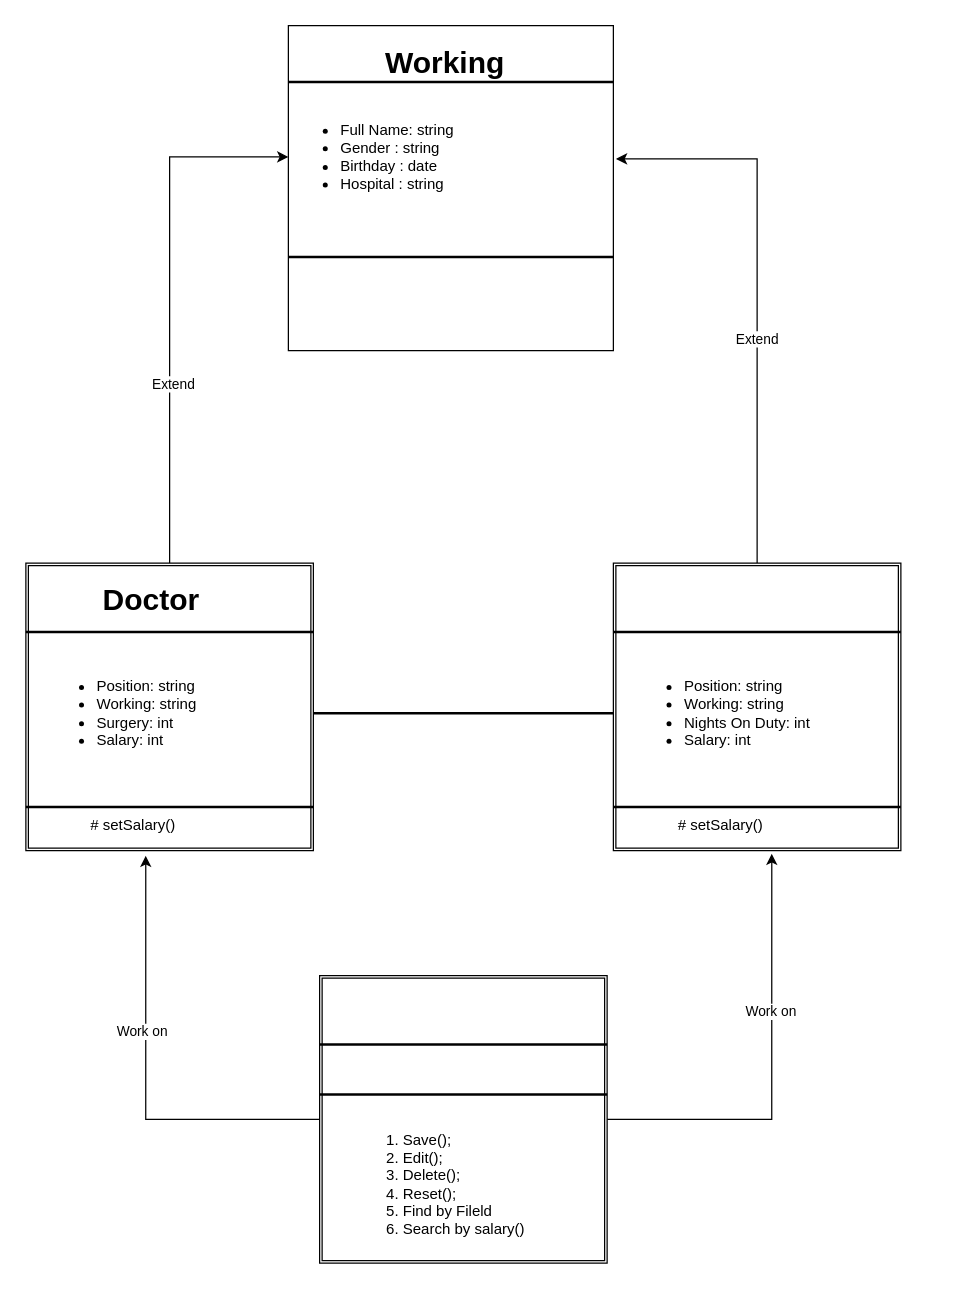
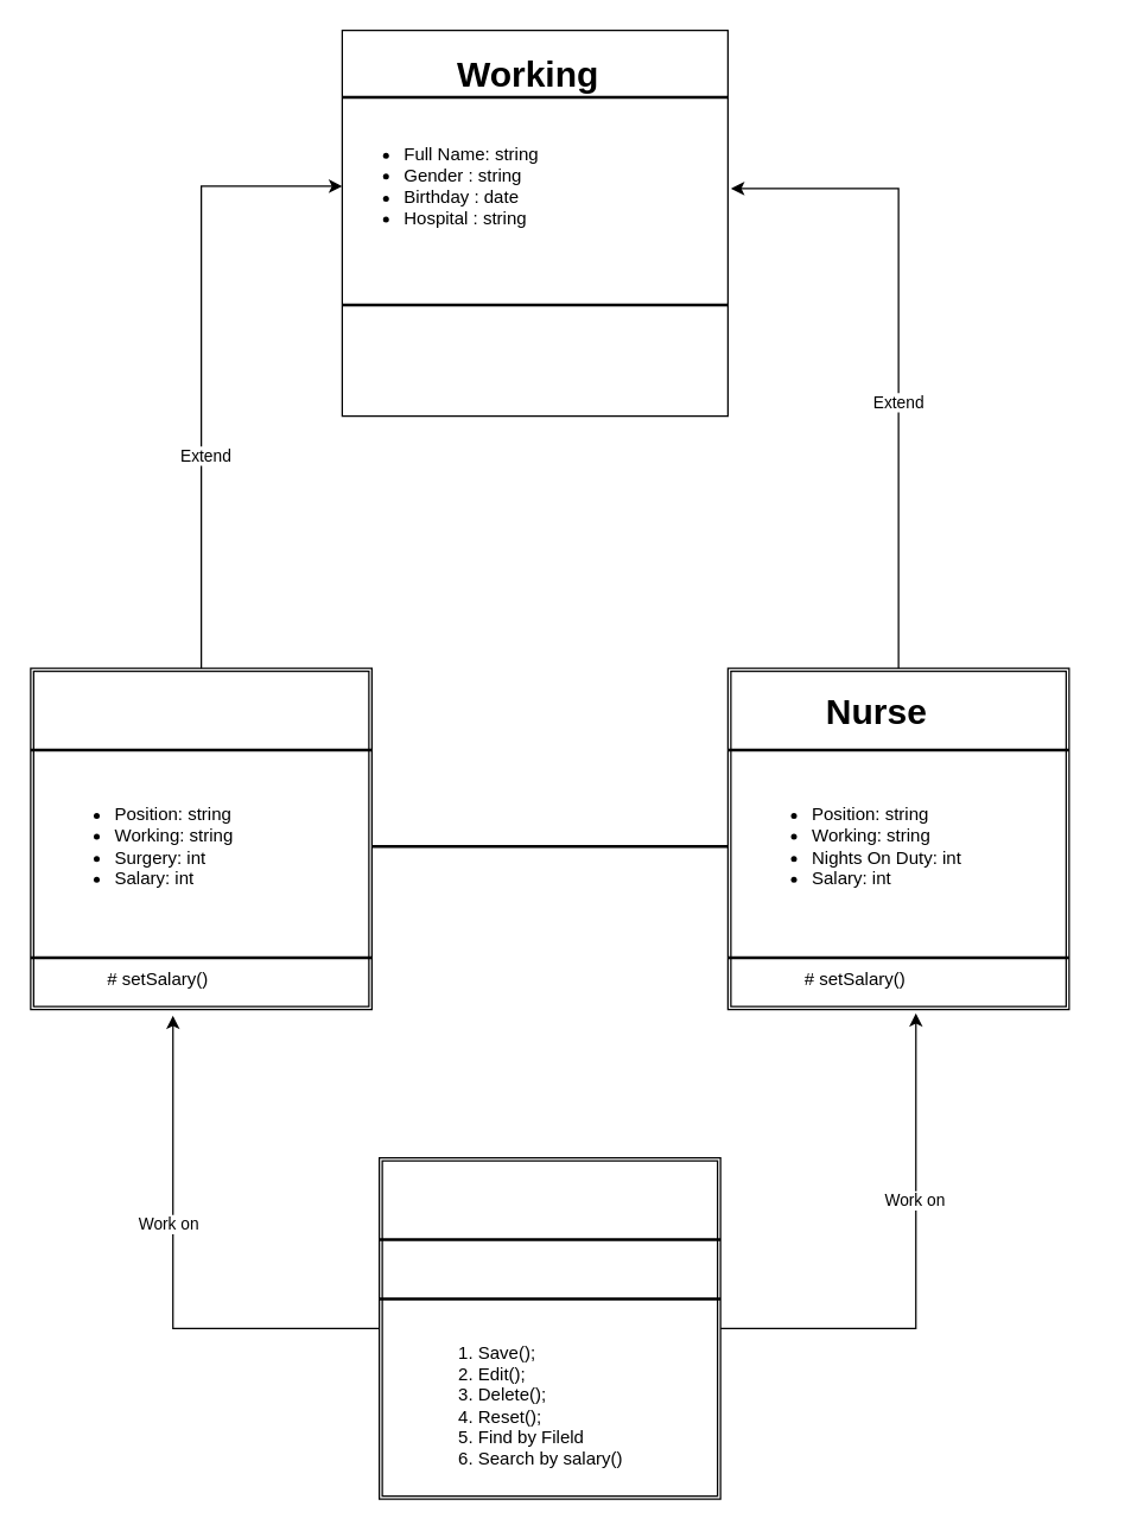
  <mxCell id="0" />
  <mxCell id="1" parent="0" />
  <mxCell id="2" value="" style="whiteSpace=wrap;html=1;aspect=fixed;" vertex="1" parent="1"><mxGeometry x="230" y="20" width="260" height="260" as="geometry" /></mxCell>
  <mxCell id="3" value="" style="line;strokeWidth=2;html=1;" vertex="1" parent="1"><mxGeometry x="230" y="200" width="260" height="10" as="geometry" /></mxCell>
  <mxCell id="4" value="" style="line;strokeWidth=2;html=1;" vertex="1" parent="1"><mxGeometry x="230" y="60" width="260" height="10" as="geometry" /></mxCell>
  <mxCell id="5" value="Working" style="text;strokeColor=none;fillColor=none;html=1;fontSize=24;fontStyle=1;verticalAlign=middle;align=center;" vertex="1" parent="1"><mxGeometry x="305" y="30" width="100" height="40" as="geometry" /></mxCell>
  <mxCell id="6" value="&lt;ul&gt;&lt;li&gt;Full Name: string&lt;/li&gt;&lt;li&gt;Gender : string&lt;/li&gt;&lt;li&gt;Birthday : date&lt;/li&gt;&lt;li&gt;Hospital : string&lt;/li&gt;&lt;/ul&gt;" style="text;strokeColor=none;fillColor=none;html=1;whiteSpace=wrap;verticalAlign=middle;overflow=hidden;" vertex="1" parent="1"><mxGeometry x="230" y="60" width="250" height="130" as="geometry" /></mxCell>
  <mxCell id="7" style="edgeStyle=orthogonalEdgeStyle;rounded=0;orthogonalLoop=1;jettySize=auto;html=1;exitX=0.5;exitY=0;exitDx=0;exitDy=0;entryX=0;entryY=0.5;entryDx=0;entryDy=0;" edge="1" parent="1" source="9" target="6"><mxGeometry relative="1" as="geometry" /></mxCell>
  <mxCell id="8" value="Extend" style="edgeLabel;html=1;align=center;verticalAlign=middle;resizable=0;points=[];" vertex="1" connectable="0" parent="7"><mxGeometry x="-0.312" y="-2" relative="1" as="geometry"><mxPoint as="offset" /></mxGeometry></mxCell>
  <mxCell id="9" value="" style="shape=ext;double=1;whiteSpace=wrap;html=1;aspect=fixed;" vertex="1" parent="1"><mxGeometry x="20" y="450" width="230" height="230" as="geometry" /></mxCell>
  <mxCell id="10" value="" style="line;strokeWidth=2;html=1;" vertex="1" parent="1"><mxGeometry x="20" y="500" width="230" height="10" as="geometry" /></mxCell>
- <mxCell id="11" value="Doctor" style="text;strokeColor=none;fillColor=none;html=1;fontSize=24;fontStyle=1;verticalAlign=middle;align=center;" vertex="1" parent="1"><mxGeometry x="70" y="460" width="100" height="40" as="geometry" /></mxCell>
  <mxCell id="12" value="&lt;ul&gt;&lt;li&gt;Position: string&lt;/li&gt;&lt;li&gt;Working: string&lt;/li&gt;&lt;li&gt;Surgery: int&lt;/li&gt;&lt;li&gt;Salary: int&lt;/li&gt;&lt;/ul&gt;" style="text;strokeColor=none;fillColor=none;html=1;whiteSpace=wrap;verticalAlign=middle;overflow=hidden;" vertex="1" parent="1"><mxGeometry x="35" y="500" width="235" height="140" as="geometry" /></mxCell>
  <mxCell id="13" value="" style="line;strokeWidth=2;html=1;" vertex="1" parent="1"><mxGeometry x="20" y="640" width="230" height="10" as="geometry" /></mxCell>
  <mxCell id="14" style="edgeStyle=orthogonalEdgeStyle;rounded=0;orthogonalLoop=1;jettySize=auto;html=1;entryX=1.008;entryY=0.41;entryDx=0;entryDy=0;entryPerimeter=0;" edge="1" parent="1" source="16" target="2"><mxGeometry relative="1" as="geometry"><Array as="points"><mxPoint x="605" y="127" /></Array></mxGeometry></mxCell>
  <mxCell id="15" value="Extend" style="edgeLabel;html=1;align=center;verticalAlign=middle;resizable=0;points=[];" vertex="1" connectable="0" parent="14"><mxGeometry x="-0.176" y="1" relative="1" as="geometry"><mxPoint as="offset" /></mxGeometry></mxCell>
  <mxCell id="16" value="" style="shape=ext;double=1;whiteSpace=wrap;html=1;aspect=fixed;" vertex="1" parent="1"><mxGeometry x="490" y="450" width="230" height="230" as="geometry" /></mxCell>
  <mxCell id="17" value="" style="line;strokeWidth=2;html=1;" vertex="1" parent="1"><mxGeometry x="490" y="500" width="230" height="10" as="geometry" /></mxCell>
+ <mxCell id="18" value="Nurse" style="text;strokeColor=none;fillColor=none;html=1;fontSize=24;fontStyle=1;verticalAlign=middle;align=center;" vertex="1" parent="1"><mxGeometry x="540" y="460" width="100" height="40" as="geometry" /></mxCell>
  <mxCell id="19" value="&lt;ul&gt;&lt;li&gt;Position: string&lt;/li&gt;&lt;li&gt;Working: string&lt;/li&gt;&lt;li&gt;Nights On Duty: int&lt;/li&gt;&lt;li&gt;Salary: int&lt;/li&gt;&lt;/ul&gt;" style="text;strokeColor=none;fillColor=none;html=1;whiteSpace=wrap;verticalAlign=middle;overflow=hidden;" vertex="1" parent="1"><mxGeometry x="505" y="500" width="235" height="140" as="geometry" /></mxCell>
  <mxCell id="20" value="" style="line;strokeWidth=2;html=1;" vertex="1" parent="1"><mxGeometry x="490" y="640" width="230" height="10" as="geometry" /></mxCell>
  <mxCell id="21" style="edgeStyle=orthogonalEdgeStyle;rounded=0;orthogonalLoop=1;jettySize=auto;html=1;entryX=0.417;entryY=1.018;entryDx=0;entryDy=0;entryPerimeter=0;" edge="1" parent="1" source="25" target="9"><mxGeometry relative="1" as="geometry" /></mxCell>
  <mxCell id="22" value="Work on" style="edgeLabel;html=1;align=center;verticalAlign=middle;resizable=0;points=[];" vertex="1" connectable="0" parent="21"><mxGeometry x="0.2" y="3" relative="1" as="geometry"><mxPoint as="offset" /></mxGeometry></mxCell>
  <mxCell id="23" style="edgeStyle=orthogonalEdgeStyle;rounded=0;orthogonalLoop=1;jettySize=auto;html=1;entryX=0.551;entryY=1.011;entryDx=0;entryDy=0;entryPerimeter=0;" edge="1" parent="1" source="25" target="16"><mxGeometry relative="1" as="geometry" /></mxCell>
  <mxCell id="24" value="Work on" style="edgeLabel;html=1;align=center;verticalAlign=middle;resizable=0;points=[];" vertex="1" connectable="0" parent="23"><mxGeometry x="0.264" y="1" relative="1" as="geometry"><mxPoint as="offset" /></mxGeometry></mxCell>
  <mxCell id="25" value="&amp;nbsp;" style="shape=ext;double=1;whiteSpace=wrap;html=1;aspect=fixed;" vertex="1" parent="1"><mxGeometry x="255" y="780" width="230" height="230" as="geometry" /></mxCell>
  <mxCell id="26" value="" style="line;strokeWidth=2;html=1;" vertex="1" parent="1"><mxGeometry x="255" y="830" width="230" height="10" as="geometry" /></mxCell>
  <mxCell id="27" value="" style="line;strokeWidth=2;html=1;" vertex="1" parent="1"><mxGeometry x="255" y="870" width="230" height="10" as="geometry" /></mxCell>
  <mxCell id="28" value="&lt;ol&gt;&lt;li&gt;Save();&lt;/li&gt;&lt;li&gt;Edit();&lt;/li&gt;&lt;li&gt;Delete();&lt;/li&gt;&lt;li&gt;Reset();&lt;/li&gt;&lt;li&gt;Find by Fileld&lt;/li&gt;&lt;li&gt;Search by salary()&lt;/li&gt;&lt;/ol&gt;" style="text;strokeColor=none;fillColor=none;html=1;whiteSpace=wrap;verticalAlign=middle;overflow=hidden;" vertex="1" parent="1"><mxGeometry x="280" y="890" width="160" height="110" as="geometry" /></mxCell>
  <mxCell id="29" value="" style="line;strokeWidth=2;html=1;" vertex="1" parent="1"><mxGeometry x="250" y="565" width="240" height="10" as="geometry" /></mxCell>
  <mxCell id="30" value="&lt;div&gt;# setSalary()&lt;/div&gt;" style="text;strokeColor=none;fillColor=none;html=1;whiteSpace=wrap;verticalAlign=middle;overflow=hidden;" vertex="1" parent="1"><mxGeometry x="70" y="650" width="100" height="20" as="geometry" /></mxCell>
  <mxCell id="31" value="&lt;div&gt;# setSalary()&lt;/div&gt;" style="text;strokeColor=none;fillColor=none;html=1;whiteSpace=wrap;verticalAlign=middle;overflow=hidden;" vertex="1" parent="1"><mxGeometry x="540" y="650" width="100" height="20" as="geometry" /></mxCell>
